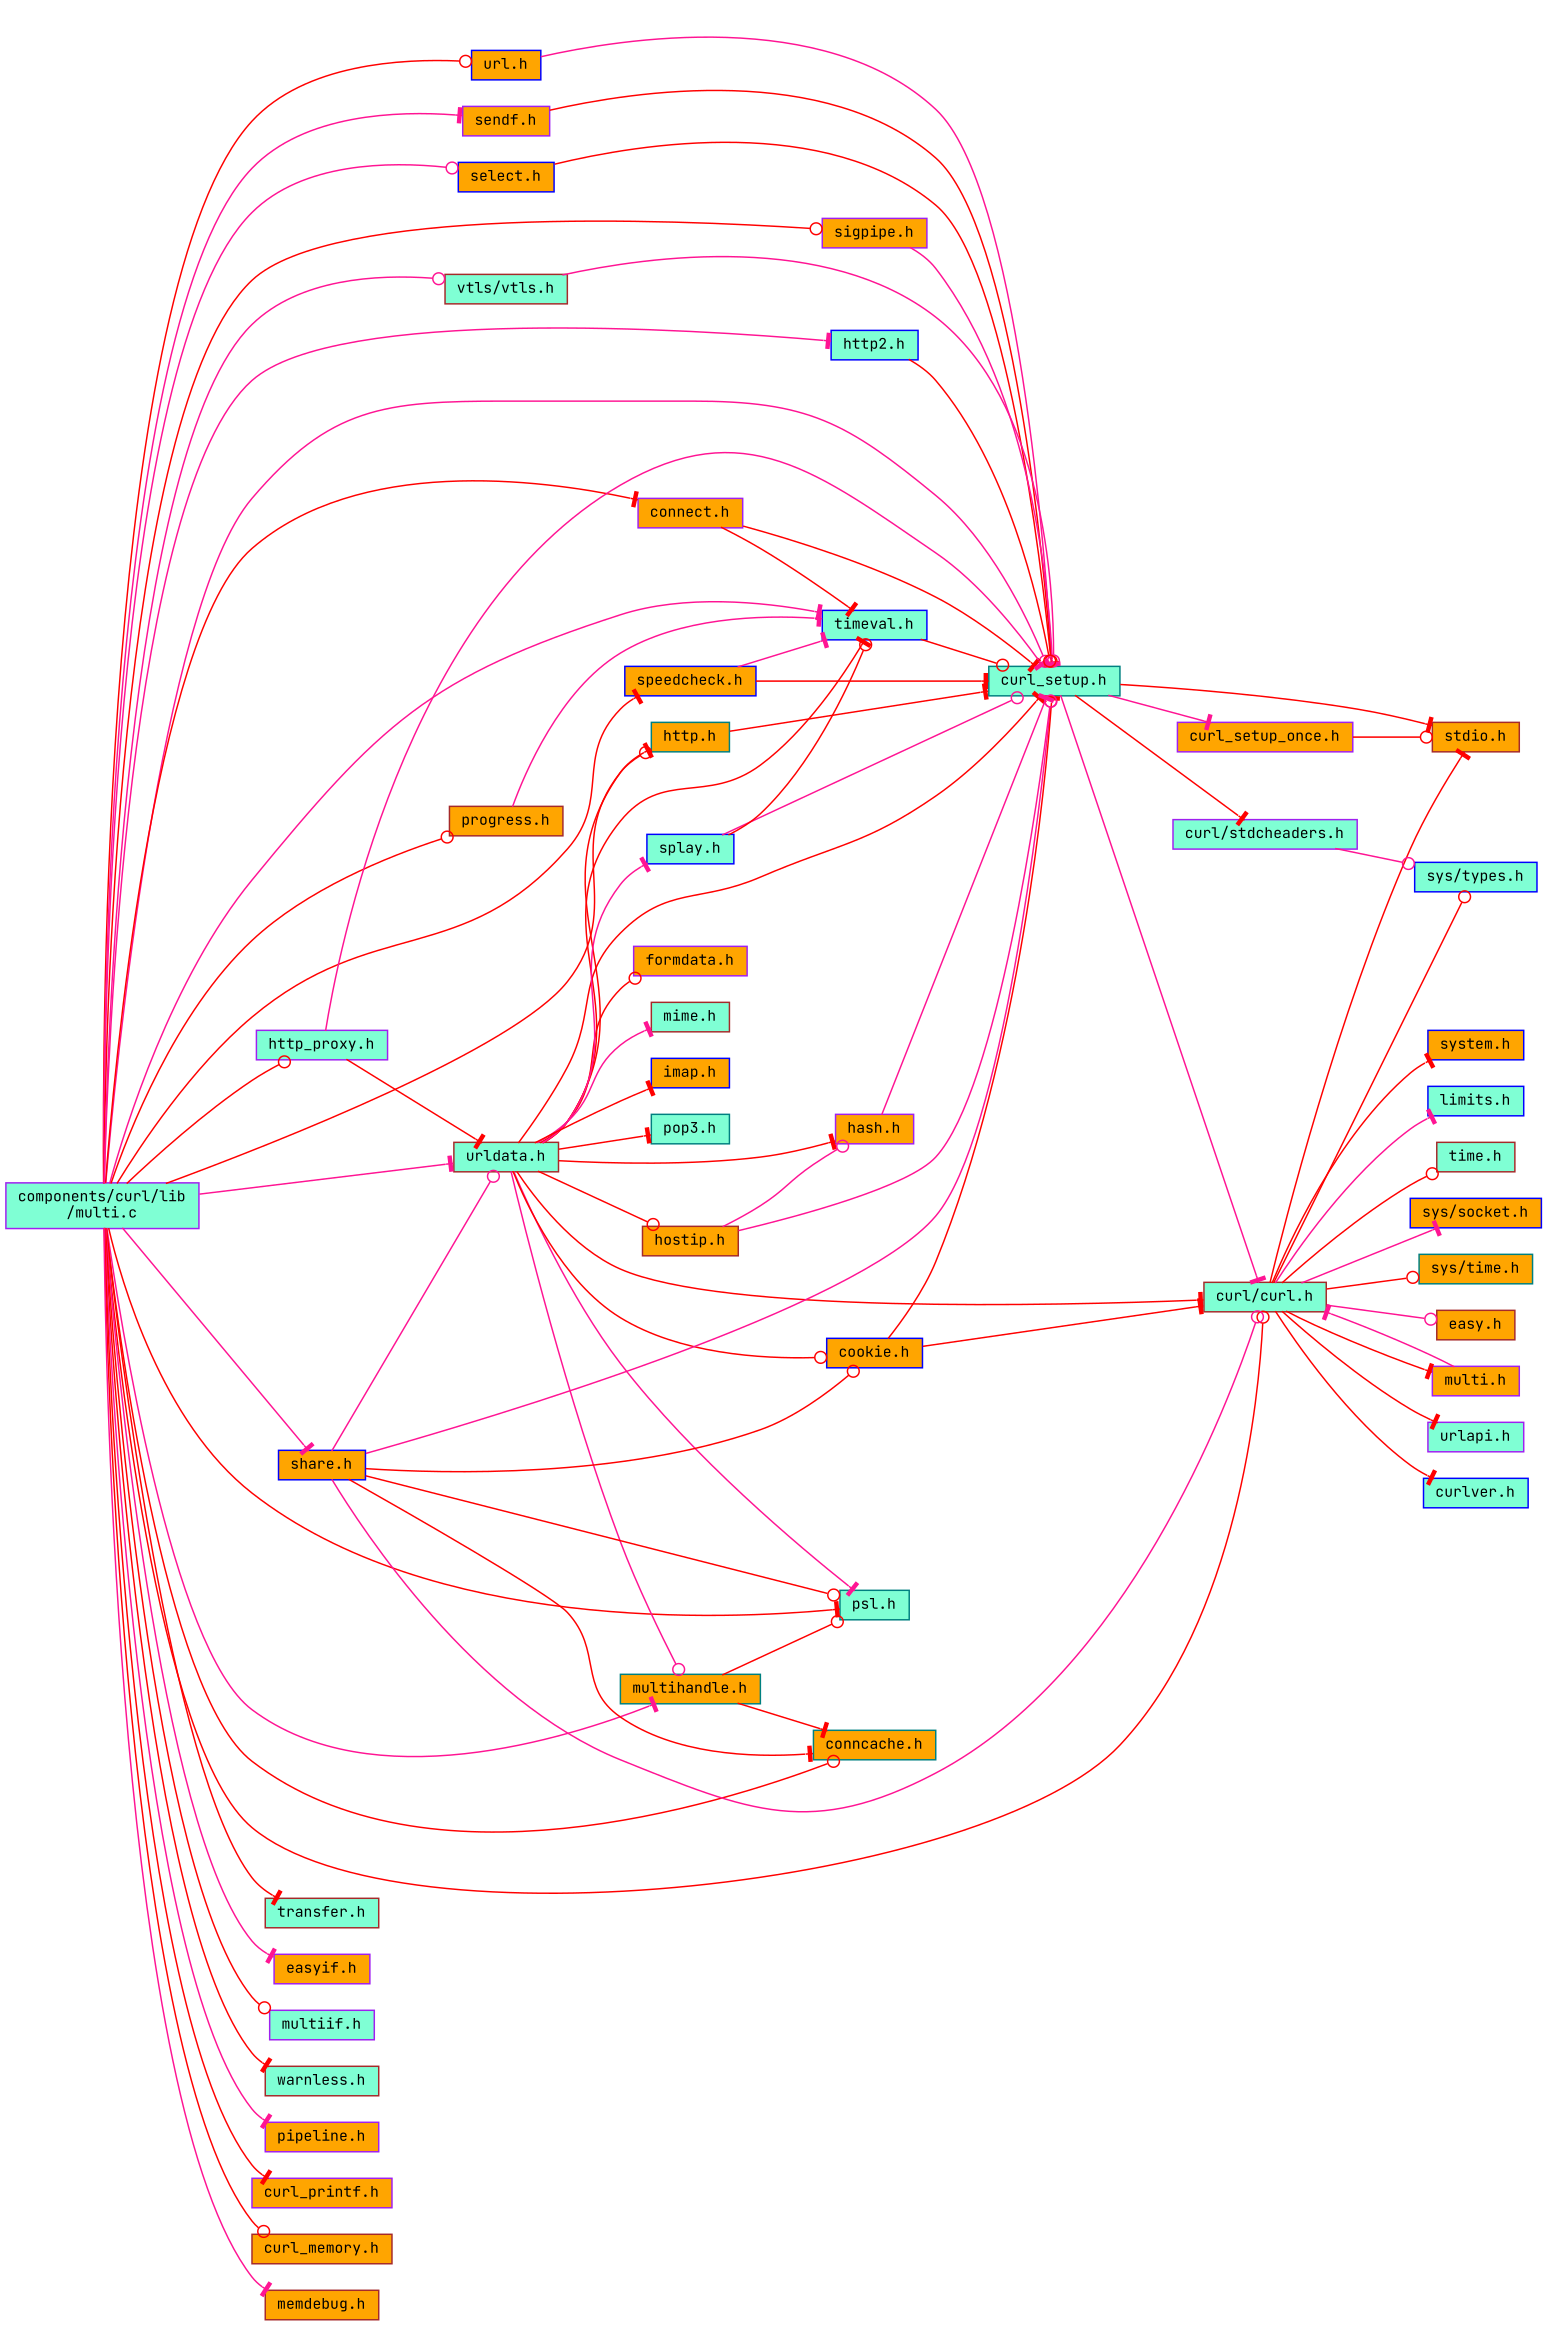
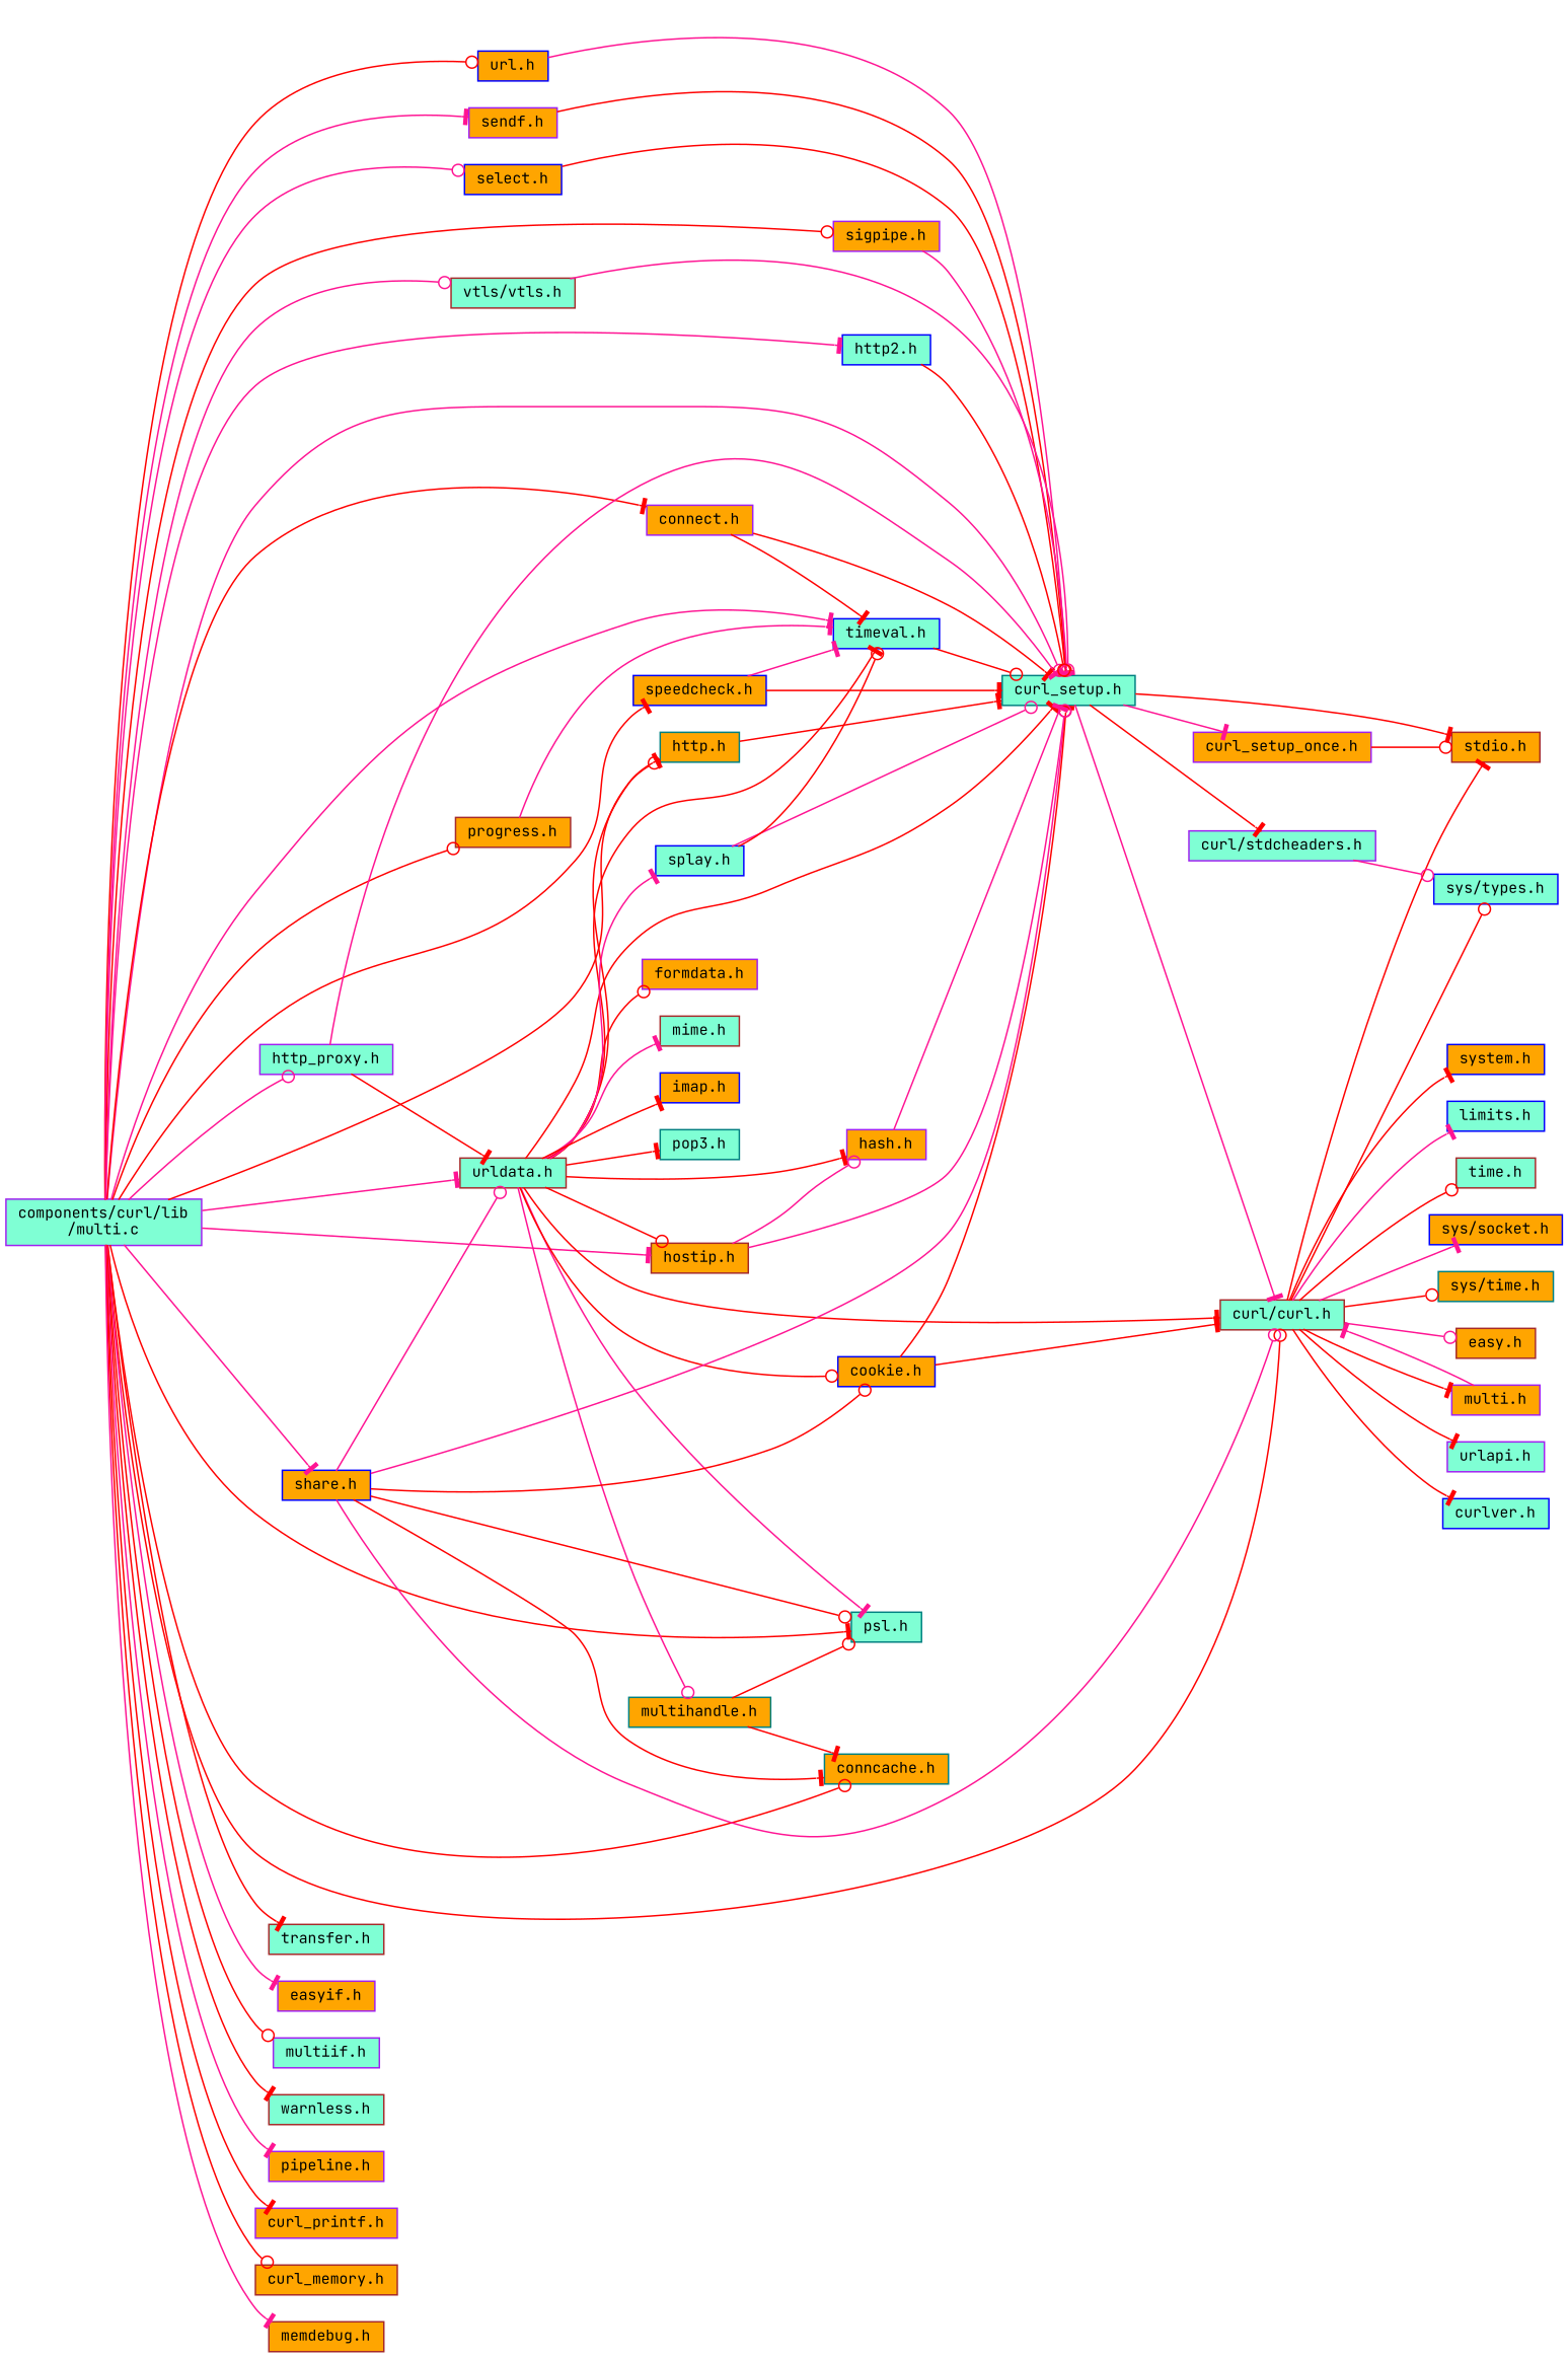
  digraph {
    fontname="JetBrains Mono"
    rankdir=LR
    node [color=purple fillcolor=orange fontname="JetBrains Mono" fontsize=10 shape=record style=filled]
    edge [arrowhead=tee color=red fontname="JetBrains Mono" fontsize=10 labelfontname=Helvetica labelfontsize=10 style=solid]
    n1 [fillcolor=aquamarine fontcolor=black height=0.2 label="components/curl/lib\l/multi.c" width=0.4]
    n2 [color=teal fillcolor=aquamarine height=0.2 label="curl_setup.h" width=0.4]
    n3 [color=brown fillcolor=aquamarine height=0.2 label="curl/curl.h" width=0.4]
    n4 [color=brown fillcolor=aquamarine height=0.2 label="urldata.h" width=0.4]
    n5 [color=teal fillcolor=aquamarine height=0.2 label="psl.h" width=0.4]
    n6 [color=blue fillcolor=aquamarine height=0.2 label="timeval.h" width=0.4]
    n7 [color=teal height=0.2 label="http.h" width=0.4]
    n8 [color=teal height=0.2 label="multihandle.h" width=0.4]
    n9 [color=teal height=0.2 label="conncache.h" width=0.4]
    n10 [color=brown fillcolor=aquamarine height=0.2 label="transfer.h" width=0.4]
    n11 [color=blue height=0.2 label="url.h" width=0.4]
    n12 [height=0.2 label="connect.h" width=0.4]
    n13 [color=brown height=0.2 label="progress.h" width=0.4]
    n14 [height=0.2 label="easyif.h" width=0.4]
    n15 [color=blue height=0.2 label="share.h" width=0.4]
    n16 [fillcolor=aquamarine height=0.2 label="multiif.h" width=0.4]
    n17 [height=0.2 label="sendf.h" width=0.4]
    n18 [color=blue height=0.2 label="select.h" width=0.4]
    n19 [color=brown fillcolor=aquamarine height=0.2 label="warnless.h" width=0.4]
    n20 [color=blue height=0.2 label="speedcheck.h" width=0.4]
    n21 [height=0.2 label="pipeline.h" width=0.4]
    n22 [height=0.2 label="sigpipe.h" width=0.4]
    n23 [color=brown fillcolor=aquamarine height=0.2 label="vtls/vtls.h" width=0.4]
    n24 [fillcolor=aquamarine height=0.2 label="http_proxy.h" width=0.4]
    n25 [color=blue fillcolor=aquamarine height=0.2 label="http2.h" width=0.4]
    n26 [height=0.2 label="curl_printf.h" width=0.4]
    n27 [color=brown height=0.2 label="curl_memory.h" width=0.4]
    n28 [color=brown height=0.2 label="memdebug.h" width=0.4]
    n29 [color=brown height=0.2 label="stdio.h" width=0.4]
    n30 [fillcolor=aquamarine height=0.2 label="curl/stdcheaders.h" width=0.4]
    n31 [height=0.2 label="curl_setup_once.h" width=0.4]
    n32 [color=blue fillcolor=aquamarine height=0.2 label="curlver.h" width=0.4]
    n33 [color=blue height=0.2 label="system.h" width=0.4]
    n34 [color=blue fillcolor=aquamarine height=0.2 label="limits.h" width=0.4]
    n35 [color=blue fillcolor=aquamarine height=0.2 label="sys/types.h" width=0.4]
    n36 [color=brown fillcolor=aquamarine height=0.2 label="time.h" width=0.4]
    n37 [color=blue height=0.2 label="sys/socket.h" width=0.4]
    n38 [color=teal height=0.2 label="sys/time.h" width=0.4]
    n39 [color=brown height=0.2 label="easy.h" width=0.4]
    n40 [height=0.2 label="multi.h" width=0.4]
    n41 [fillcolor=aquamarine height=0.2 label="urlapi.h" width=0.4]
    n42 [color=blue height=0.2 label="cookie.h" width=0.4]
    n43 [height=0.2 label="formdata.h" width=0.4]
    n44 [color=brown height=0.2 label="hostip.h" width=0.4]
    n45 [height=0.2 label="hash.h" width=0.4]
    n46 [color=blue fillcolor=aquamarine height=0.2 label="splay.h" width=0.4]
    n47 [color=brown fillcolor=aquamarine height=0.2 label="mime.h" width=0.4]
    n48 [color=blue height=0.2 label="imap.h" width=0.4]
    n49 [color=teal fillcolor=aquamarine height=0.2 label="pop3.h" width=0.4]
    n1 -> n2 [arrowhead=odot color=deeppink]
    n1 -> n3 [arrowhead=odot]
    n1 -> n4 [color=deeppink]
    n1 -> n5
    n1 -> n6 [color=deeppink]
    n1 -> n7 [arrowhead=odot]
-   n1 -> n8 [color=deeppink]
+   n1 -> n44 [color=deeppink]
    n1 -> n9 [arrowhead=odot]
    n1 -> n10
    n1 -> n11 [arrowhead=odot]
    n1 -> n12
    n1 -> n13 [arrowhead=odot]
    n1 -> n14 [color=deeppink]
    n1 -> n15 [color=deeppink]
    n1 -> n16 [arrowhead=odot]
    n1 -> n17 [color=deeppink]
    n1 -> n18 [arrowhead=odot color=deeppink]
    n1 -> n19
    n1 -> n20
    n1 -> n21 [color=deeppink]
    n1 -> n22 [arrowhead=odot]
    n1 -> n23 [arrowhead=odot color=deeppink]
-   n1 -> n24 [arrowhead=odot]
+   n1 -> n24 [arrowhead=odot color=deeppink]
    n1 -> n25 [color=deeppink]
    n1 -> n26
    n1 -> n27 [arrowhead=odot]
    n1 -> n28 [color=deeppink]
    n2 -> n3 [color=deeppink]
    n2 -> n29
    n2 -> n30
    n2 -> n31 [color=deeppink]
    n3 -> n29
    n3 -> n32
    n3 -> n33
    n3 -> n34 [color=deeppink]
    n3 -> n35 [arrowhead=odot]
    n3 -> n36 [arrowhead=odot]
    n3 -> n37 [color=deeppink]
    n3 -> n38 [arrowhead=odot]
    n3 -> n39 [arrowhead=odot color=deeppink]
    n3 -> n40
    n3 -> n41
    n4 -> n2
    n4 -> n3
    n4 -> n5 [color=deeppink]
    n4 -> n6
    n4 -> n7
    n4 -> n8 [arrowhead=odot color=deeppink]
    n4 -> n42 [arrowhead=odot]
    n4 -> n43 [arrowhead=odot]
    n4 -> n44 [arrowhead=odot]
    n4 -> n45
    n4 -> n46 [color=deeppink]
    n4 -> n47 [color=deeppink]
    n4 -> n48
    n4 -> n49
    n6 -> n2 [arrowhead=odot]
    n7 -> n2
    n8 -> n5 [arrowhead=odot]
    n8 -> n9
    n11 -> n2 [color=deeppink]
    n12 -> n2
    n12 -> n6
    n13 -> n6 [color=deeppink]
    n15 -> n2 [arrowhead=odot color=deeppink]
    n15 -> n3 [arrowhead=odot color=deeppink]
    n15 -> n4 [arrowhead=odot color=deeppink]
    n15 -> n5 [arrowhead=odot]
    n15 -> n9
    n15 -> n42 [arrowhead=odot]
    n17 -> n2
    n18 -> n2 [arrowhead=odot]
    n20 -> n2
    n20 -> n6 [color=deeppink]
    n22 -> n2 [color=deeppink]
    n23 -> n2 [arrowhead=odot color=deeppink]
    n24 -> n2 [color=deeppink]
    n24 -> n4
    n25 -> n2 [arrowhead=odot]
    n30 -> n35 [arrowhead=odot color=deeppink]
    n31 -> n29 [arrowhead=odot]
    n40 -> n3 [color=deeppink]
    n42 -> n2
    n42 -> n3
    n44 -> n2 [arrowhead=odot color=deeppink]
    n44 -> n45 [arrowhead=odot color=deeppink]
    n45 -> n2 [color=deeppink]
    n46 -> n2 [arrowhead=odot color=deeppink]
    n46 -> n6 [arrowhead=odot]
  }
